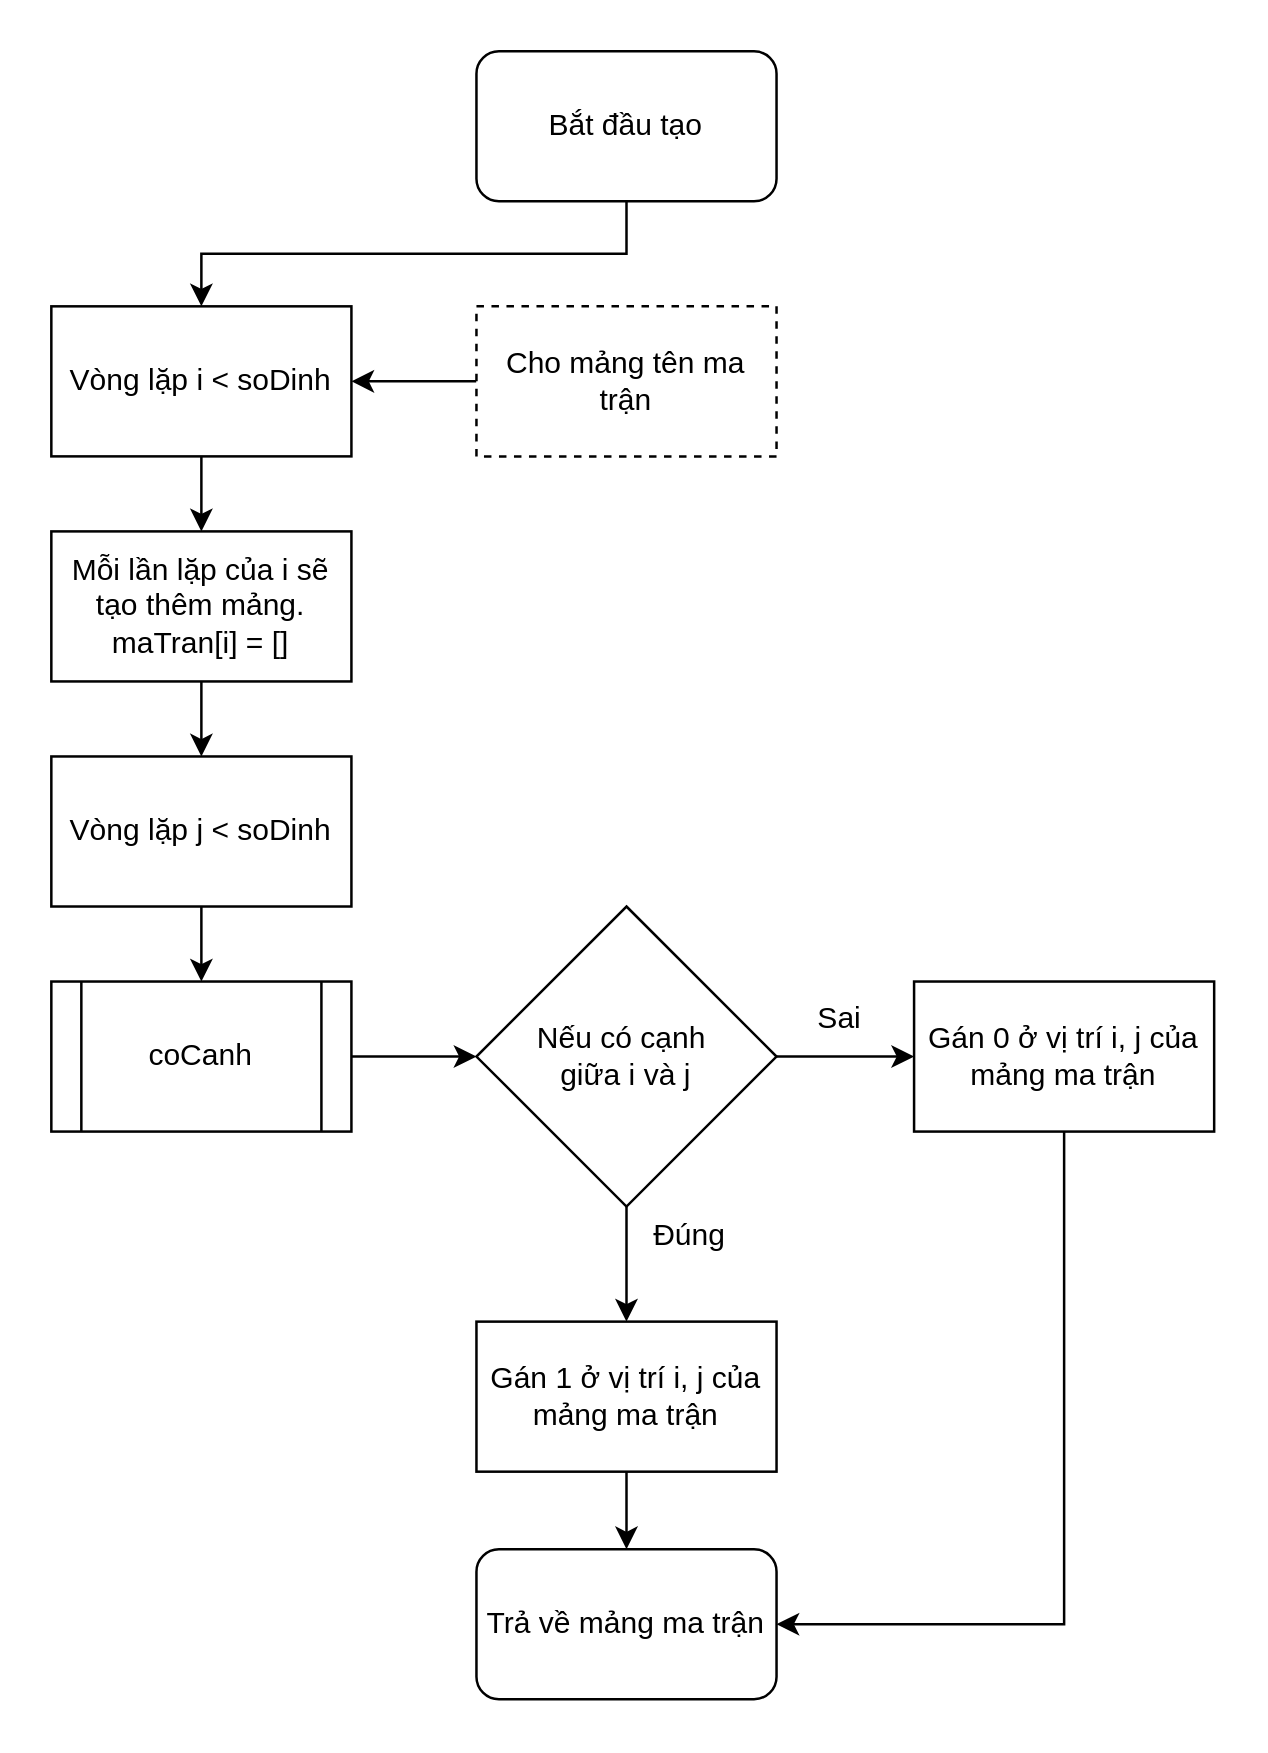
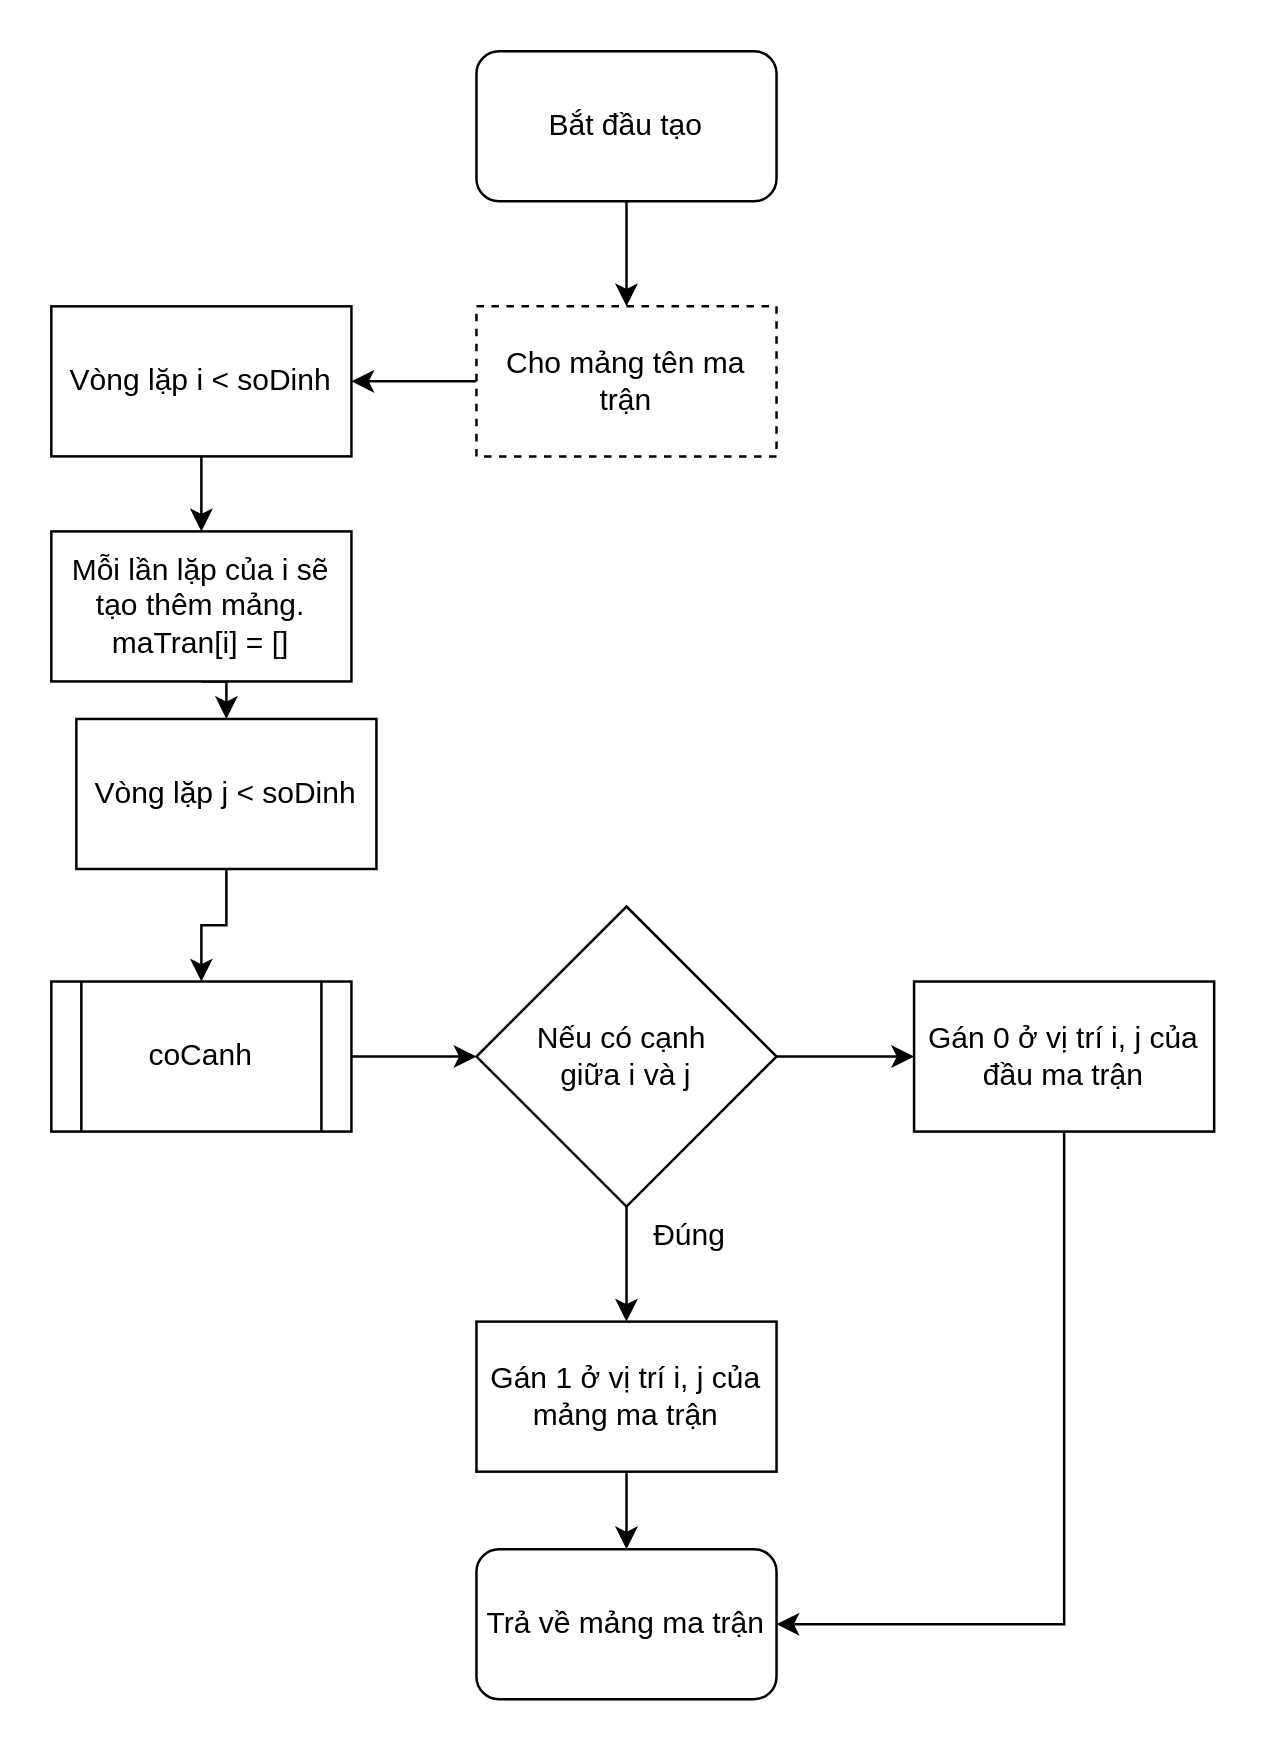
  <mxCell id="0" />
  <mxCell id="1" parent="0" />
- <mxCell id="2" style="edgeStyle=orthogonalEdgeStyle;rounded=0;orthogonalLoop=1;jettySize=auto;html=1;exitX=0.5;exitY=1;exitDx=0;exitDy=0;" edge="1" parent="1" source="3" target="7"><mxGeometry relative="1" as="geometry" /></mxCell>
+ <mxCell id="2" style="edgeStyle=orthogonalEdgeStyle;rounded=0;orthogonalLoop=1;jettySize=auto;html=1;exitX=0.5;exitY=1;exitDx=0;exitDy=0;entryX=0.5;entryY=0;entryDx=0;entryDy=0;" edge="1" parent="1" source="3" target="5"><mxGeometry relative="1" as="geometry" /></mxCell>
  <mxCell id="3" value="Bắt đầu tạo" style="rounded=1;whiteSpace=wrap;html=1;" vertex="1" parent="1"><mxGeometry x="190" y="20" width="120" height="60" as="geometry" /></mxCell>
  <mxCell id="4" style="edgeStyle=orthogonalEdgeStyle;rounded=0;orthogonalLoop=1;jettySize=auto;html=1;exitX=0;exitY=0.5;exitDx=0;exitDy=0;entryX=1;entryY=0.5;entryDx=0;entryDy=0;" edge="1" parent="1" source="5" target="7"><mxGeometry relative="1" as="geometry" /></mxCell>
  <mxCell id="5" value="Cho mảng tên ma trận" style="rounded=0;whiteSpace=wrap;html=1;dashed=1;" vertex="1" parent="1"><mxGeometry x="190" y="122" width="120" height="60" as="geometry" /></mxCell>
  <mxCell id="6" style="edgeStyle=orthogonalEdgeStyle;rounded=0;orthogonalLoop=1;jettySize=auto;html=1;exitX=0.5;exitY=1;exitDx=0;exitDy=0;entryX=0.5;entryY=0;entryDx=0;entryDy=0;" edge="1" parent="1" source="7" target="11"><mxGeometry relative="1" as="geometry" /></mxCell>
  <mxCell id="7" value="Vòng lặp i &amp;lt; soDinh" style="rounded=0;whiteSpace=wrap;html=1;" vertex="1" parent="1"><mxGeometry x="20" y="122" width="120" height="60" as="geometry" /></mxCell>
  <mxCell id="8" style="edgeStyle=orthogonalEdgeStyle;rounded=0;orthogonalLoop=1;jettySize=auto;html=1;exitX=0.5;exitY=1;exitDx=0;exitDy=0;entryX=0.5;entryY=0;entryDx=0;entryDy=0;" edge="1" parent="1" source="9" target="16"><mxGeometry relative="1" as="geometry" /></mxCell>
- <mxCell id="9" value="Vòng lặp j &amp;lt; soDinh" style="rounded=0;whiteSpace=wrap;html=1;" vertex="1" parent="1"><mxGeometry x="20" y="302" width="120" height="60" as="geometry" /></mxCell>
+ <mxCell id="9" value="Vòng lặp j &amp;lt; soDinh" style="rounded=0;whiteSpace=wrap;html=1;" vertex="1" parent="1"><mxGeometry x="30" y="287" width="120" height="60" as="geometry" /></mxCell>
  <mxCell id="10" style="edgeStyle=orthogonalEdgeStyle;rounded=0;orthogonalLoop=1;jettySize=auto;html=1;exitX=0.5;exitY=1;exitDx=0;exitDy=0;entryX=0.5;entryY=0;entryDx=0;entryDy=0;" edge="1" parent="1" source="11" target="9"><mxGeometry relative="1" as="geometry" /></mxCell>
  <mxCell id="11" value="Mỗi lần lặp của i sẽ tạo thêm mảng.&lt;br&gt;maTran[i] = []" style="rounded=0;whiteSpace=wrap;html=1;" vertex="1" parent="1"><mxGeometry x="20" y="212" width="120" height="60" as="geometry" /></mxCell>
  <mxCell id="12" style="edgeStyle=orthogonalEdgeStyle;rounded=0;orthogonalLoop=1;jettySize=auto;html=1;exitX=1;exitY=0.5;exitDx=0;exitDy=0;entryX=0;entryY=0.5;entryDx=0;entryDy=0;" edge="1" parent="1" source="14" target="20"><mxGeometry relative="1" as="geometry" /></mxCell>
  <mxCell id="13" style="edgeStyle=orthogonalEdgeStyle;rounded=0;orthogonalLoop=1;jettySize=auto;html=1;exitX=0.5;exitY=1;exitDx=0;exitDy=0;entryX=0.5;entryY=0;entryDx=0;entryDy=0;" edge="1" parent="1" source="14" target="18"><mxGeometry relative="1" as="geometry" /></mxCell>
  <mxCell id="14" value="Nếu có cạnh&amp;nbsp;&lt;div&gt;giữa i và j&lt;/div&gt;" style="rhombus;whiteSpace=wrap;html=1;" vertex="1" parent="1"><mxGeometry x="190" y="362" width="120" height="120" as="geometry" /></mxCell>
  <mxCell id="15" style="edgeStyle=orthogonalEdgeStyle;rounded=0;orthogonalLoop=1;jettySize=auto;html=1;exitX=1;exitY=0.5;exitDx=0;exitDy=0;entryX=0;entryY=0.5;entryDx=0;entryDy=0;" edge="1" parent="1" source="16" target="14"><mxGeometry relative="1" as="geometry" /></mxCell>
  <mxCell id="16" value="coCanh" style="shape=process;whiteSpace=wrap;html=1;backgroundOutline=1;" vertex="1" parent="1"><mxGeometry x="20" y="392" width="120" height="60" as="geometry" /></mxCell>
  <mxCell id="17" style="edgeStyle=orthogonalEdgeStyle;rounded=0;orthogonalLoop=1;jettySize=auto;html=1;exitX=0.5;exitY=1;exitDx=0;exitDy=0;entryX=0.5;entryY=0;entryDx=0;entryDy=0;" edge="1" parent="1" source="18" target="21"><mxGeometry relative="1" as="geometry" /></mxCell>
  <mxCell id="18" value="Gán 1 ở vị trí i, j của mảng ma trận" style="rounded=0;whiteSpace=wrap;html=1;" vertex="1" parent="1"><mxGeometry x="190" y="528" width="120" height="60" as="geometry" /></mxCell>
  <mxCell id="19" style="edgeStyle=orthogonalEdgeStyle;rounded=0;orthogonalLoop=1;jettySize=auto;html=1;exitX=0.5;exitY=1;exitDx=0;exitDy=0;entryX=1;entryY=0.5;entryDx=0;entryDy=0;" edge="1" parent="1" source="20" target="21"><mxGeometry relative="1" as="geometry" /></mxCell>
- <mxCell id="20" value="Gán 0 ở vị trí i, j của mảng ma trận" style="rounded=0;whiteSpace=wrap;html=1;" vertex="1" parent="1"><mxGeometry x="365" y="392" width="120" height="60" as="geometry" /></mxCell>
+ <mxCell id="20" value="Gán 0 ở vị trí i, j của đầu ma trận" style="rounded=0;whiteSpace=wrap;html=1;" vertex="1" parent="1"><mxGeometry x="365" y="392" width="120" height="60" as="geometry" /></mxCell>
  <mxCell id="21" value="Trả về mảng ma trận" style="rounded=1;whiteSpace=wrap;html=1;" vertex="1" parent="1"><mxGeometry x="190" y="619" width="120" height="60" as="geometry" /></mxCell>
- <mxCell id="22" value="Sai" style="text;html=1;align=center;verticalAlign=middle;resizable=0;points=[];autosize=1;strokeColor=none;fillColor=none;" vertex="1" parent="1"><mxGeometry x="315" y="392" width="40" height="30" as="geometry" /></mxCell>
  <mxCell id="23" value="Đúng" style="text;html=1;align=center;verticalAlign=middle;resizable=0;points=[];autosize=1;strokeColor=none;fillColor=none;" vertex="1" parent="1"><mxGeometry x="250" y="479" width="50" height="30" as="geometry" /></mxCell>
